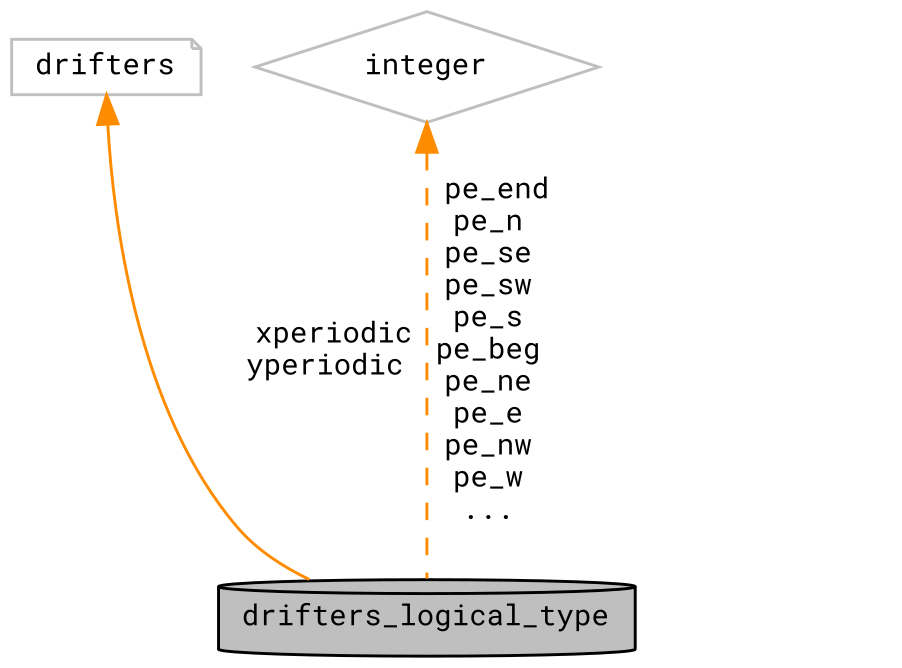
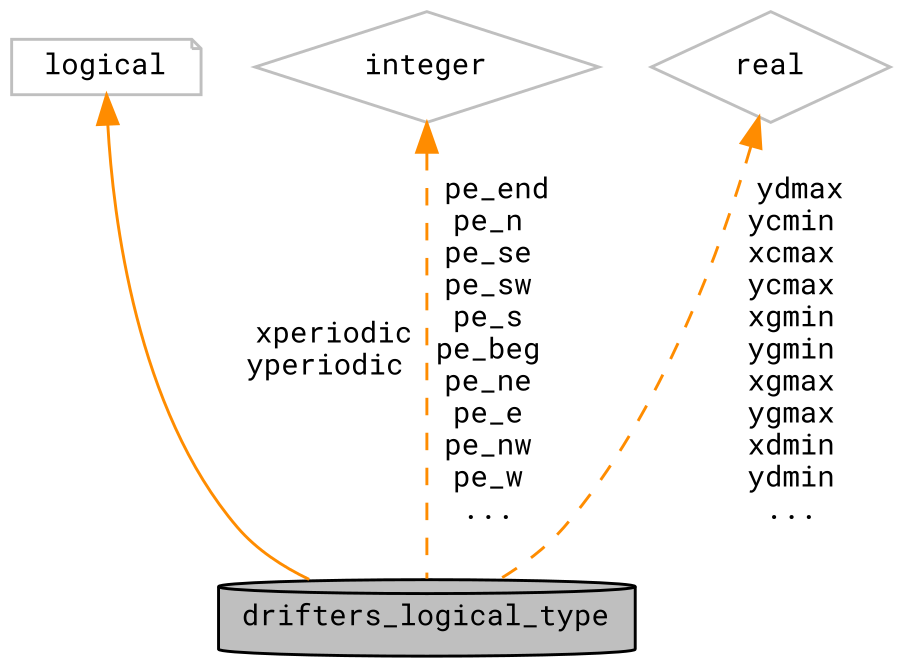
  digraph {
    fontname="Roboto Mono"
    node [color=grey75 fillcolor=white fontname="Roboto Mono" fontsize=10 shape=diamond style=filled]
    edge [color=darkorange dir=back fontname="Roboto Mono" fontsize=10 labelfontname=Helvetica labelfontsize=10 style=dashed]
    n1 [color=black fillcolor=grey75 fontcolor=black height=0.2 label=drifters_logical_type shape=cylinder width=0.4]
-   n2 [height=0.2 label=drifters shape=note width=0.4]
+   n2 [height=0.2 label=logical shape=note width=0.4]
    n3 [height=0.2 label=integer width=0.4]
+   n4 [height=0.2 label=real width=0.4]
    n2 -> n1 [label=" xperiodic\nyperiodic" style=solid]
    n3 -> n1 [label=" pe_end\npe_n\npe_se\npe_sw\npe_s\npe_beg\npe_ne\npe_e\npe_nw\npe_w\n..."]
+   n4 -> n1 [label=" ydmax\nycmin\nxcmax\nycmax\nxgmin\nygmin\nxgmax\nygmax\nxdmin\nydmin\n..."]
  }
